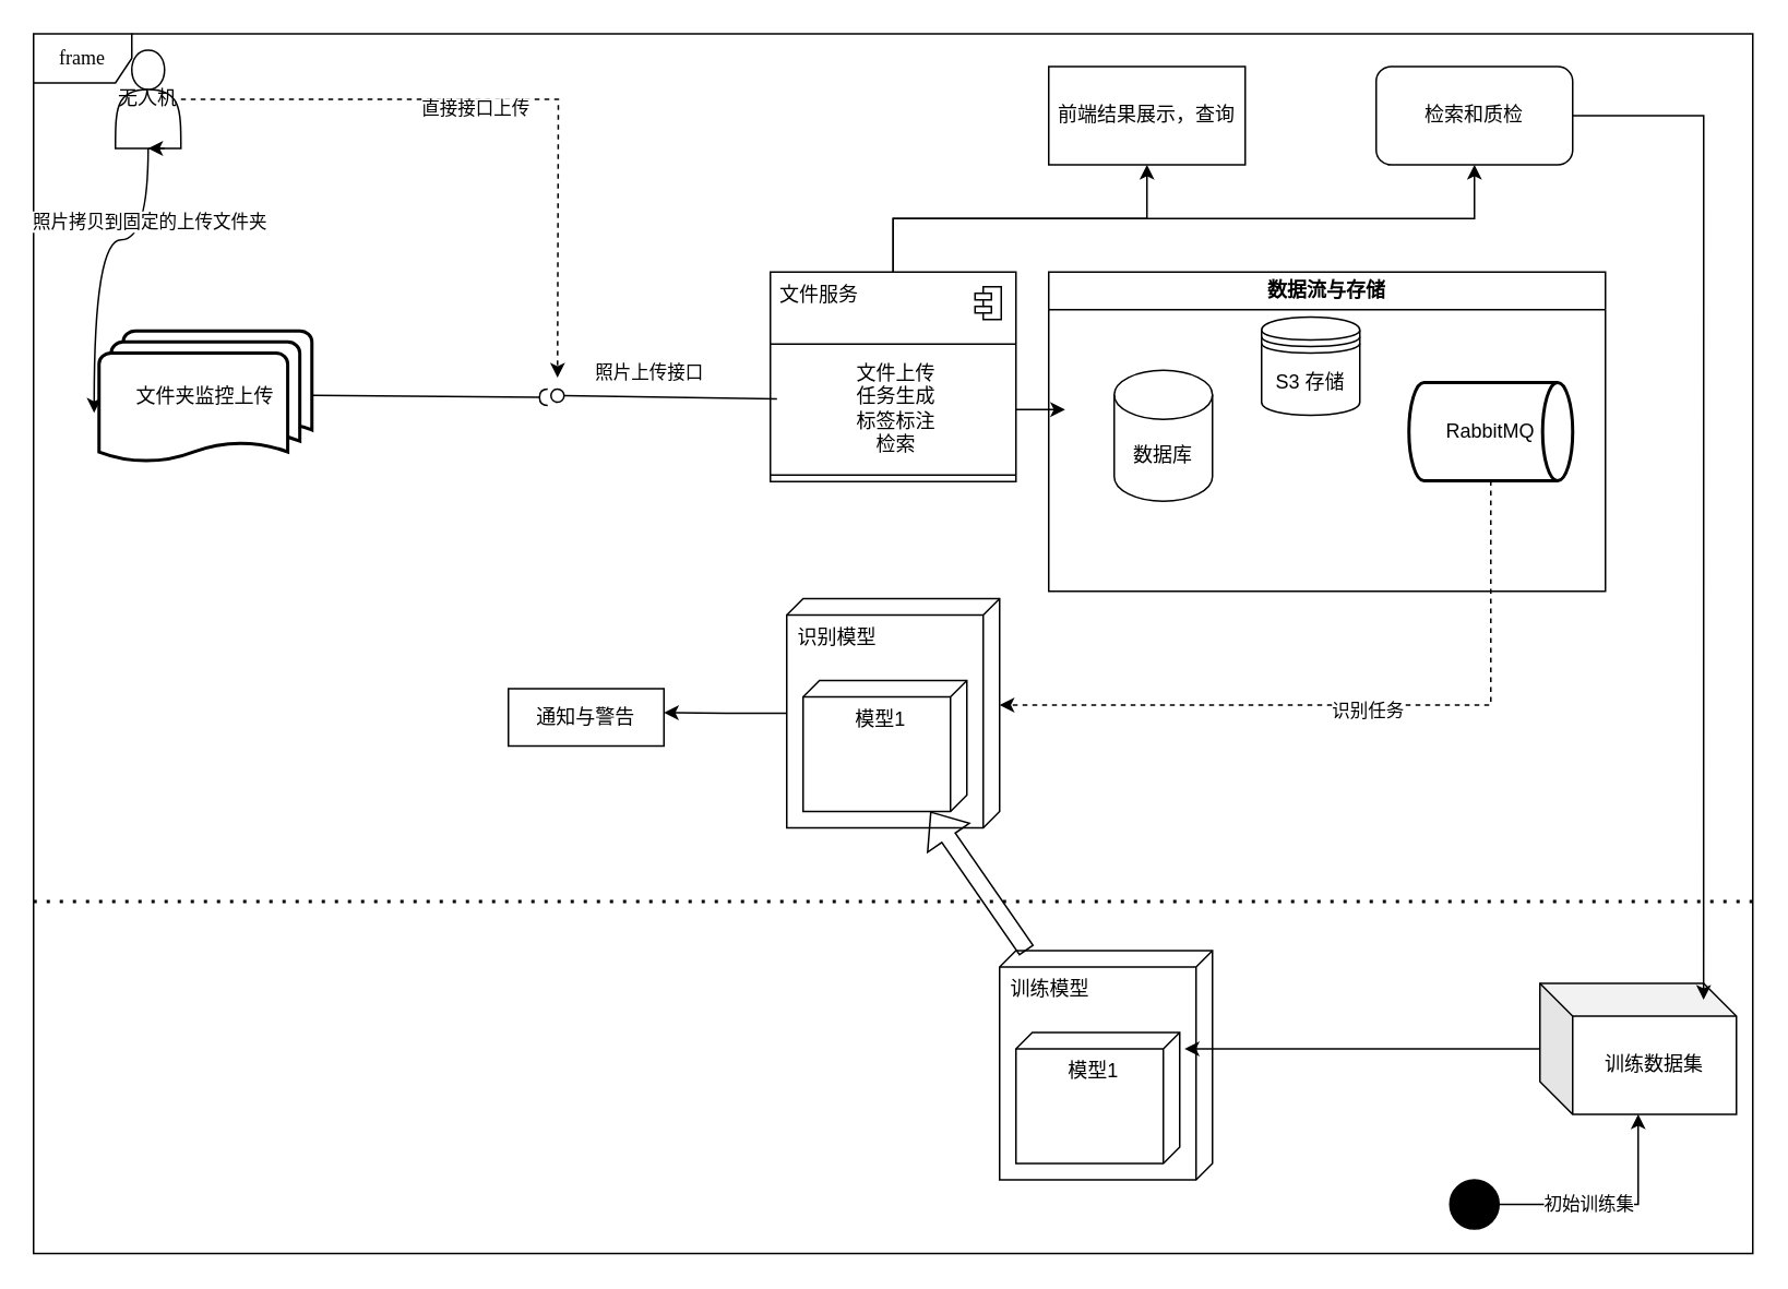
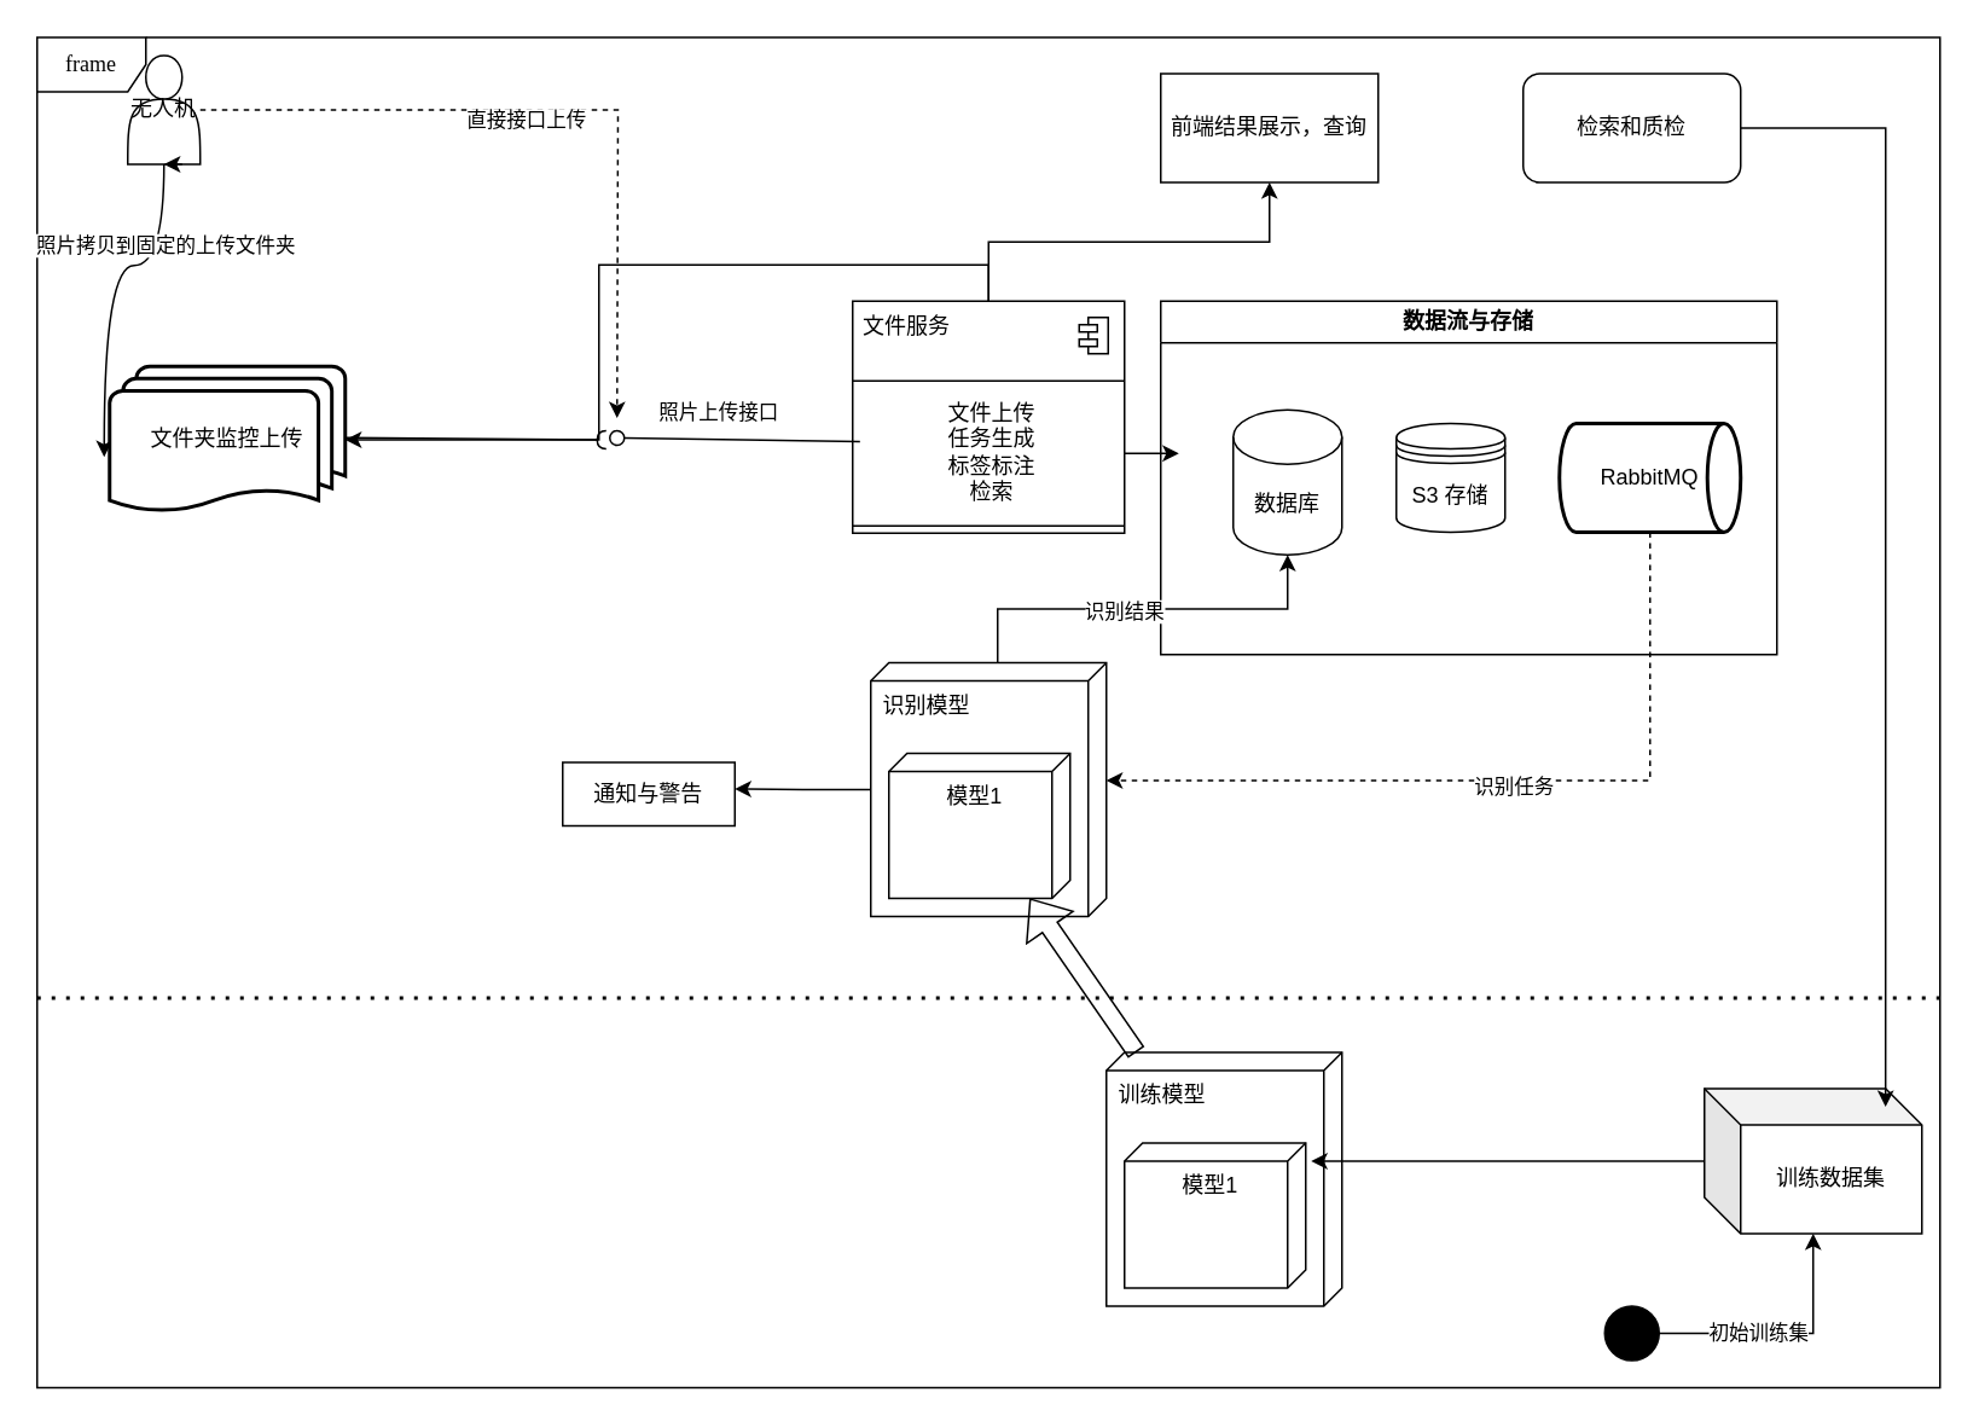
  <mxCell id="0" />
  <mxCell id="1" parent="0" />
  <mxCell id="2" value="frame" style="shape=umlFrame;whiteSpace=wrap;html=1;rounded=1;shadow=0;comic=0;labelBackgroundColor=none;strokeWidth=1;fontFamily=Verdana;fontSize=12;align=center;movable=0;resizable=0;rotatable=0;deletable=0;editable=0;locked=1;connectable=0;" parent="1" vertex="1"><mxGeometry x="20" y="20" width="1050" height="745" as="geometry" /></mxCell>
  <mxCell id="3" value="数据流与存储" style="swimlane;whiteSpace=wrap;html=1;" vertex="1" parent="1"><mxGeometry x="640" y="165.5" width="340" height="195" as="geometry" /></mxCell>
  <mxCell id="4" value="数据库" style="shape=cylinder3;whiteSpace=wrap;html=1;boundedLbl=1;backgroundOutline=1;size=15;" vertex="1" parent="3"><mxGeometry x="40" y="60" width="60" height="80" as="geometry" /></mxCell>
- <mxCell id="5" value="S3 存储" style="shape=datastore;whiteSpace=wrap;html=1;" vertex="1" parent="3"><mxGeometry x="130" y="27.5" width="60" height="60" as="geometry" /></mxCell>
+ <mxCell id="5" value="S3 存储" style="shape=datastore;whiteSpace=wrap;html=1;" vertex="1" parent="3"><mxGeometry x="130" y="67.5" width="60" height="60" as="geometry" /></mxCell>
  <mxCell id="6" value="RabbitMQ" style="strokeWidth=2;html=1;shape=mxgraph.flowchart.direct_data;whiteSpace=wrap;" vertex="1" parent="3"><mxGeometry x="220" y="67.5" width="100" height="60" as="geometry" /></mxCell>
  <mxCell id="7" value="" style="fontStyle=1;align=center;verticalAlign=top;childLayout=stackLayout;horizontal=1;horizontalStack=0;resizeParent=1;resizeParentMax=0;resizeLast=0;marginBottom=0;" vertex="1" parent="1"><mxGeometry x="470" y="165.5" width="150" height="128" as="geometry" /></mxCell>
  <mxCell id="8" value="文件服务" style="html=1;align=left;spacingLeft=4;verticalAlign=top;strokeColor=none;fillColor=none;whiteSpace=wrap;" vertex="1" parent="7"><mxGeometry width="150" height="40" as="geometry" /></mxCell>
  <mxCell id="9" value="" style="shape=module;jettyWidth=10;jettyHeight=4;" vertex="1" parent="8"><mxGeometry x="1" width="16" height="20" relative="1" as="geometry"><mxPoint x="-25" y="9" as="offset" /></mxGeometry></mxCell>
  <mxCell id="10" value="" style="line;strokeWidth=1;fillColor=none;align=left;verticalAlign=middle;spacingTop=-1;spacingLeft=3;spacingRight=3;rotatable=0;labelPosition=right;points=[];portConstraint=eastwest;" vertex="1" parent="7"><mxGeometry y="40" width="150" height="8" as="geometry" /></mxCell>
  <mxCell id="11" style="edgeStyle=orthogonalEdgeStyle;rounded=0;orthogonalLoop=1;jettySize=auto;html=1;" edge="1" parent="7" source="12"><mxGeometry relative="1" as="geometry"><mxPoint x="180" y="84" as="targetPoint" /></mxGeometry></mxCell>
  <mxCell id="12" value="&lt;div&gt;文件上传&lt;/div&gt;&lt;div&gt;任务生成&lt;/div&gt;&lt;div&gt;标签标注&lt;/div&gt;&lt;div&gt;检索&lt;br&gt;&lt;/div&gt;" style="html=1;align=center;spacingLeft=4;verticalAlign=top;strokeColor=none;fillColor=none;whiteSpace=wrap;" vertex="1" parent="7"><mxGeometry y="48" width="150" height="72" as="geometry" /></mxCell>
  <mxCell id="13" value="" style="line;strokeWidth=1;fillColor=none;align=left;verticalAlign=middle;spacingTop=-1;spacingLeft=3;spacingRight=3;rotatable=0;labelPosition=right;points=[];portConstraint=eastwest;" vertex="1" parent="7"><mxGeometry y="120" width="150" height="8" as="geometry" /></mxCell>
  <mxCell id="14" value="照片上传接口" style="html=1;verticalAlign=bottom;labelBackgroundColor=none;startArrow=oval;startFill=0;startSize=8;endArrow=none;rounded=0;entryX=0.027;entryY=0.41;entryDx=0;entryDy=0;entryPerimeter=0;" edge="1" parent="1" target="12"><mxGeometry x="-0.158" y="6" relative="1" as="geometry"><mxPoint x="340" y="241" as="sourcePoint" /><mxPoint x="502.02" y="241" as="targetPoint" /><mxPoint as="offset" /></mxGeometry></mxCell>
  <mxCell id="15" value="" style="endArrow=none;html=1;rounded=0;align=center;verticalAlign=top;endFill=0;labelBackgroundColor=none;endSize=2;exitX=0.864;exitY=0.483;exitDx=0;exitDy=0;exitPerimeter=0;" edge="1" source="22" target="16" parent="1"><mxGeometry relative="1" as="geometry"><mxPoint x="240" y="242" as="sourcePoint" /></mxGeometry></mxCell>
  <mxCell id="16" value="" style="shape=requiredInterface;html=1;fontSize=11;align=center;fillColor=none;points=[];aspect=fixed;resizable=0;verticalAlign=bottom;labelPosition=center;verticalLabelPosition=top;flipH=1;" vertex="1" parent="1"><mxGeometry x="329" y="237" width="5" height="10" as="geometry" /></mxCell>
  <mxCell id="17" style="edgeStyle=orthogonalEdgeStyle;rounded=0;orthogonalLoop=1;jettySize=auto;html=1;dashed=1;" edge="1" parent="1" source="21"><mxGeometry relative="1" as="geometry"><mxPoint x="340" y="230" as="targetPoint" /></mxGeometry></mxCell>
  <mxCell id="18" value="直接接口上传" style="edgeLabel;html=1;align=center;verticalAlign=middle;resizable=0;points=[];" vertex="1" connectable="0" parent="17"><mxGeometry x="-0.107" y="-5" relative="1" as="geometry"><mxPoint as="offset" /></mxGeometry></mxCell>
  <mxCell id="19" style="rounded=0;orthogonalLoop=1;jettySize=auto;html=1;entryX=-0.023;entryY=0.617;entryDx=0;entryDy=0;entryPerimeter=0;edgeStyle=orthogonalEdgeStyle;curved=1;" edge="1" parent="1" source="21" target="22"><mxGeometry relative="1" as="geometry"><mxPoint x="80" y="160" as="sourcePoint" /><mxPoint x="140" y="242" as="targetPoint" /></mxGeometry></mxCell>
  <mxCell id="20" value="照片拷贝到固定的上传文件夹" style="edgeLabel;html=1;align=center;verticalAlign=middle;resizable=0;points=[];" vertex="1" connectable="0" parent="19"><mxGeometry x="-0.543" relative="1" as="geometry"><mxPoint as="offset" /></mxGeometry></mxCell>
  <mxCell id="21" value="无人机" style="shape=actor;whiteSpace=wrap;html=1;" vertex="1" parent="1"><mxGeometry x="70" y="30" width="40" height="60" as="geometry" /></mxCell>
  <mxCell id="22" value="文件夹监控上传" style="strokeWidth=2;html=1;shape=mxgraph.flowchart.multi-document;whiteSpace=wrap;" vertex="1" parent="1"><mxGeometry x="60" y="201.5" width="130" height="81" as="geometry" /></mxCell>
  <mxCell id="23" style="edgeStyle=orthogonalEdgeStyle;rounded=0;orthogonalLoop=1;jettySize=auto;html=1;exitX=0.75;exitY=1;exitDx=0;exitDy=0;entryX=0.5;entryY=1;entryDx=0;entryDy=0;" edge="1" parent="1" source="21" target="21"><mxGeometry relative="1" as="geometry" /></mxCell>
+ <mxCell id="24" style="edgeStyle=orthogonalEdgeStyle;rounded=0;orthogonalLoop=1;jettySize=auto;html=1;exitX=0;exitY=0;exitDx=0;exitDy=60;exitPerimeter=0;" edge="1" parent="1" source="27" target="4"><mxGeometry relative="1" as="geometry" /></mxCell>
+ <mxCell id="25" value="识别结果" style="edgeLabel;html=1;align=center;verticalAlign=middle;resizable=0;points=[];" vertex="1" connectable="0" parent="24"><mxGeometry x="-0.095" y="-1" relative="1" as="geometry"><mxPoint as="offset" /></mxGeometry></mxCell>
  <mxCell id="26" value="" style="edgeStyle=orthogonalEdgeStyle;rounded=0;orthogonalLoop=1;jettySize=auto;html=1;entryX=1;entryY=0.417;entryDx=0;entryDy=0;entryPerimeter=0;" edge="1" parent="1" source="27" target="31"><mxGeometry relative="1" as="geometry"><mxPoint x="395" y="435" as="targetPoint" /></mxGeometry></mxCell>
  <mxCell id="27" value="识别模型" style="verticalAlign=top;align=left;shape=cube;size=10;direction=south;fontStyle=0;html=1;boundedLbl=1;spacingLeft=5;whiteSpace=wrap;" vertex="1" parent="1"><mxGeometry x="480" y="365" width="130" height="140" as="geometry" /></mxCell>
  <mxCell id="28" value="模型1" style="verticalAlign=top;align=center;shape=cube;size=10;direction=south;html=1;boundedLbl=1;spacingLeft=5;whiteSpace=wrap;" vertex="1" parent="27"><mxGeometry width="100" height="80" relative="1" as="geometry"><mxPoint x="10" y="50" as="offset" /></mxGeometry></mxCell>
  <mxCell id="29" style="edgeStyle=orthogonalEdgeStyle;rounded=0;orthogonalLoop=1;jettySize=auto;html=1;entryX=0;entryY=0;entryDx=65;entryDy=0;entryPerimeter=0;exitX=0.5;exitY=1;exitDx=0;exitDy=0;exitPerimeter=0;dashed=1;" edge="1" parent="1" source="6" target="27"><mxGeometry relative="1" as="geometry" /></mxCell>
  <mxCell id="30" value="识别任务" style="edgeLabel;html=1;align=center;verticalAlign=middle;resizable=0;points=[];" vertex="1" connectable="0" parent="29"><mxGeometry x="-0.023" y="3" relative="1" as="geometry"><mxPoint as="offset" /></mxGeometry></mxCell>
  <mxCell id="31" value="通知与警告" style="rounded=0;whiteSpace=wrap;html=1;" vertex="1" parent="1"><mxGeometry x="310" y="420" width="95" height="35" as="geometry" /></mxCell>
  <mxCell id="32" value="前端结果展示，查询" style="rounded=0;whiteSpace=wrap;html=1;" vertex="1" parent="1"><mxGeometry x="640" y="40" width="120" height="60" as="geometry" /></mxCell>
  <mxCell id="33" style="edgeStyle=orthogonalEdgeStyle;rounded=0;orthogonalLoop=1;jettySize=auto;html=1;exitX=0.5;exitY=0;exitDx=0;exitDy=0;" edge="1" parent="1" source="8" target="32"><mxGeometry relative="1" as="geometry"><mxPoint x="545" y="70" as="targetPoint" /></mxGeometry></mxCell>
  <mxCell id="34" value="检索和质检" style="whiteSpace=wrap;html=1;rounded=1;" vertex="1" parent="1"><mxGeometry x="840" y="40" width="120" height="60" as="geometry" /></mxCell>
- <mxCell id="35" style="edgeStyle=orthogonalEdgeStyle;rounded=0;orthogonalLoop=1;jettySize=auto;html=1;exitX=0.5;exitY=0;exitDx=0;exitDy=0;" edge="1" parent="1" source="8" target="34"><mxGeometry relative="1" as="geometry" /></mxCell>
+ <mxCell id="35" style="edgeStyle=orthogonalEdgeStyle;rounded=0;orthogonalLoop=1;jettySize=auto;html=1;exitX=0.5;exitY=0;exitDx=0;exitDy=0;" edge="1" parent="1" source="8" target="22"><mxGeometry relative="1" as="geometry" /></mxCell>
  <mxCell id="36" value="训练模型" style="verticalAlign=top;align=left;shape=cube;size=10;direction=south;fontStyle=0;html=1;boundedLbl=1;spacingLeft=5;whiteSpace=wrap;" vertex="1" parent="1"><mxGeometry x="610" y="580" width="130" height="140" as="geometry" /></mxCell>
  <mxCell id="37" value="模型1" style="verticalAlign=top;align=center;shape=cube;size=10;direction=south;html=1;boundedLbl=1;spacingLeft=5;whiteSpace=wrap;" vertex="1" parent="36"><mxGeometry width="100" height="80" relative="1" as="geometry"><mxPoint x="10" y="50" as="offset" /></mxGeometry></mxCell>
  <mxCell id="38" value="" style="endArrow=none;dashed=1;html=1;dashPattern=1 3;strokeWidth=2;rounded=0;" edge="1" parent="1"><mxGeometry width="50" height="50" relative="1" as="geometry"><mxPoint x="20" y="550" as="sourcePoint" /><mxPoint x="1070" y="550" as="targetPoint" /></mxGeometry></mxCell>
  <mxCell id="39" value="训练数据集" style="shape=cube;whiteSpace=wrap;html=1;boundedLbl=1;backgroundOutline=1;darkOpacity=0.05;darkOpacity2=0.1;" vertex="1" parent="1"><mxGeometry x="940" y="600" width="120" height="80" as="geometry" /></mxCell>
  <mxCell id="40" value="" style="shape=flexArrow;endArrow=classic;html=1;rounded=0;" edge="1" parent="1" source="36" target="28"><mxGeometry width="50" height="50" relative="1" as="geometry"><mxPoint x="530" y="390" as="sourcePoint" /><mxPoint x="580" y="340" as="targetPoint" /></mxGeometry></mxCell>
  <mxCell id="41" style="edgeStyle=orthogonalEdgeStyle;rounded=0;orthogonalLoop=1;jettySize=auto;html=1;entryX=0.125;entryY=-0.03;entryDx=0;entryDy=0;entryPerimeter=0;" edge="1" parent="1" source="39" target="37"><mxGeometry relative="1" as="geometry" /></mxCell>
  <mxCell id="42" value="" style="edgeStyle=orthogonalEdgeStyle;rounded=0;orthogonalLoop=1;jettySize=auto;html=1;entryX=0.833;entryY=0.125;entryDx=0;entryDy=0;entryPerimeter=0;exitX=1;exitY=0.5;exitDx=0;exitDy=0;" edge="1" parent="1" source="34" target="39"><mxGeometry relative="1" as="geometry"><mxPoint x="1030" y="570" as="targetPoint" /></mxGeometry></mxCell>
  <mxCell id="43" style="edgeStyle=orthogonalEdgeStyle;rounded=0;orthogonalLoop=1;jettySize=auto;html=1;" edge="1" parent="1" source="45" target="39"><mxGeometry relative="1" as="geometry" /></mxCell>
  <mxCell id="44" value="初始训练集" style="edgeLabel;html=1;align=center;verticalAlign=middle;resizable=0;points=[];" vertex="1" connectable="0" parent="43"><mxGeometry x="-0.229" y="1" relative="1" as="geometry"><mxPoint as="offset" /></mxGeometry></mxCell>
  <mxCell id="45" value="" style="ellipse;fillColor=strokeColor;html=1;" vertex="1" parent="1"><mxGeometry x="885" y="720" width="30" height="30" as="geometry" /></mxCell>
